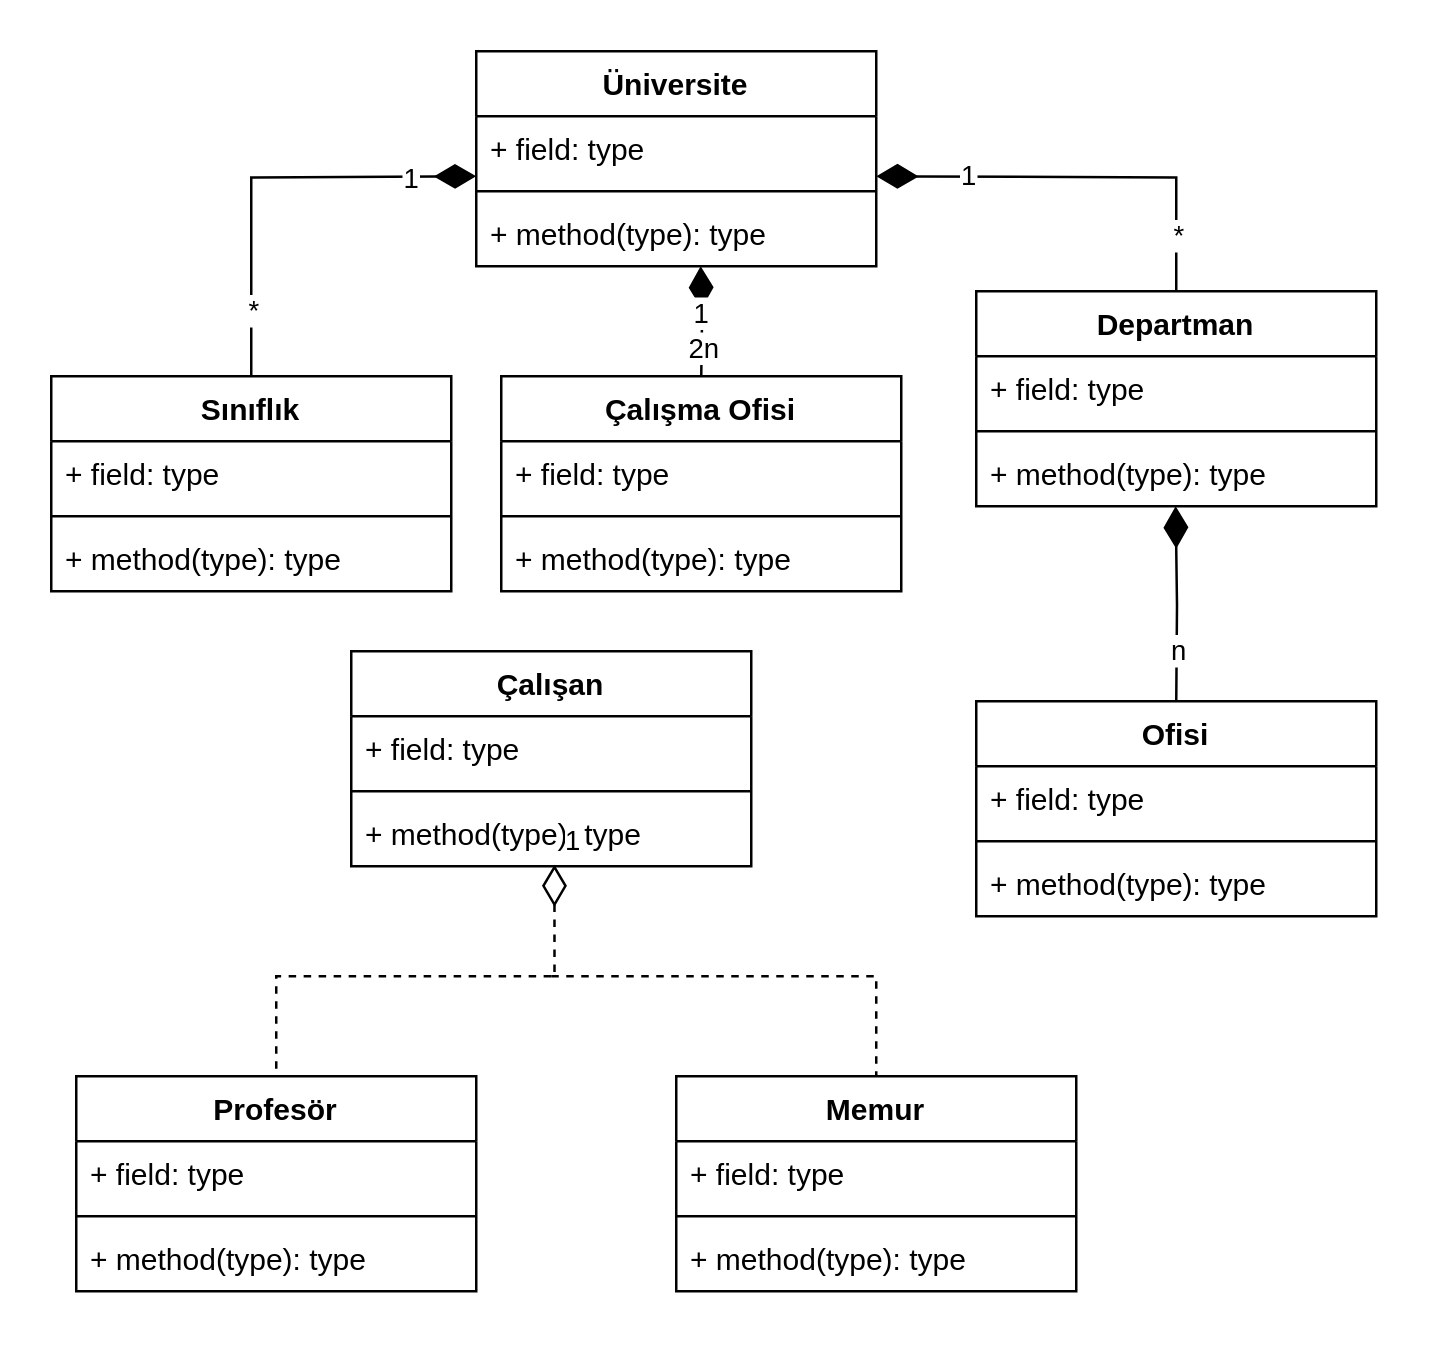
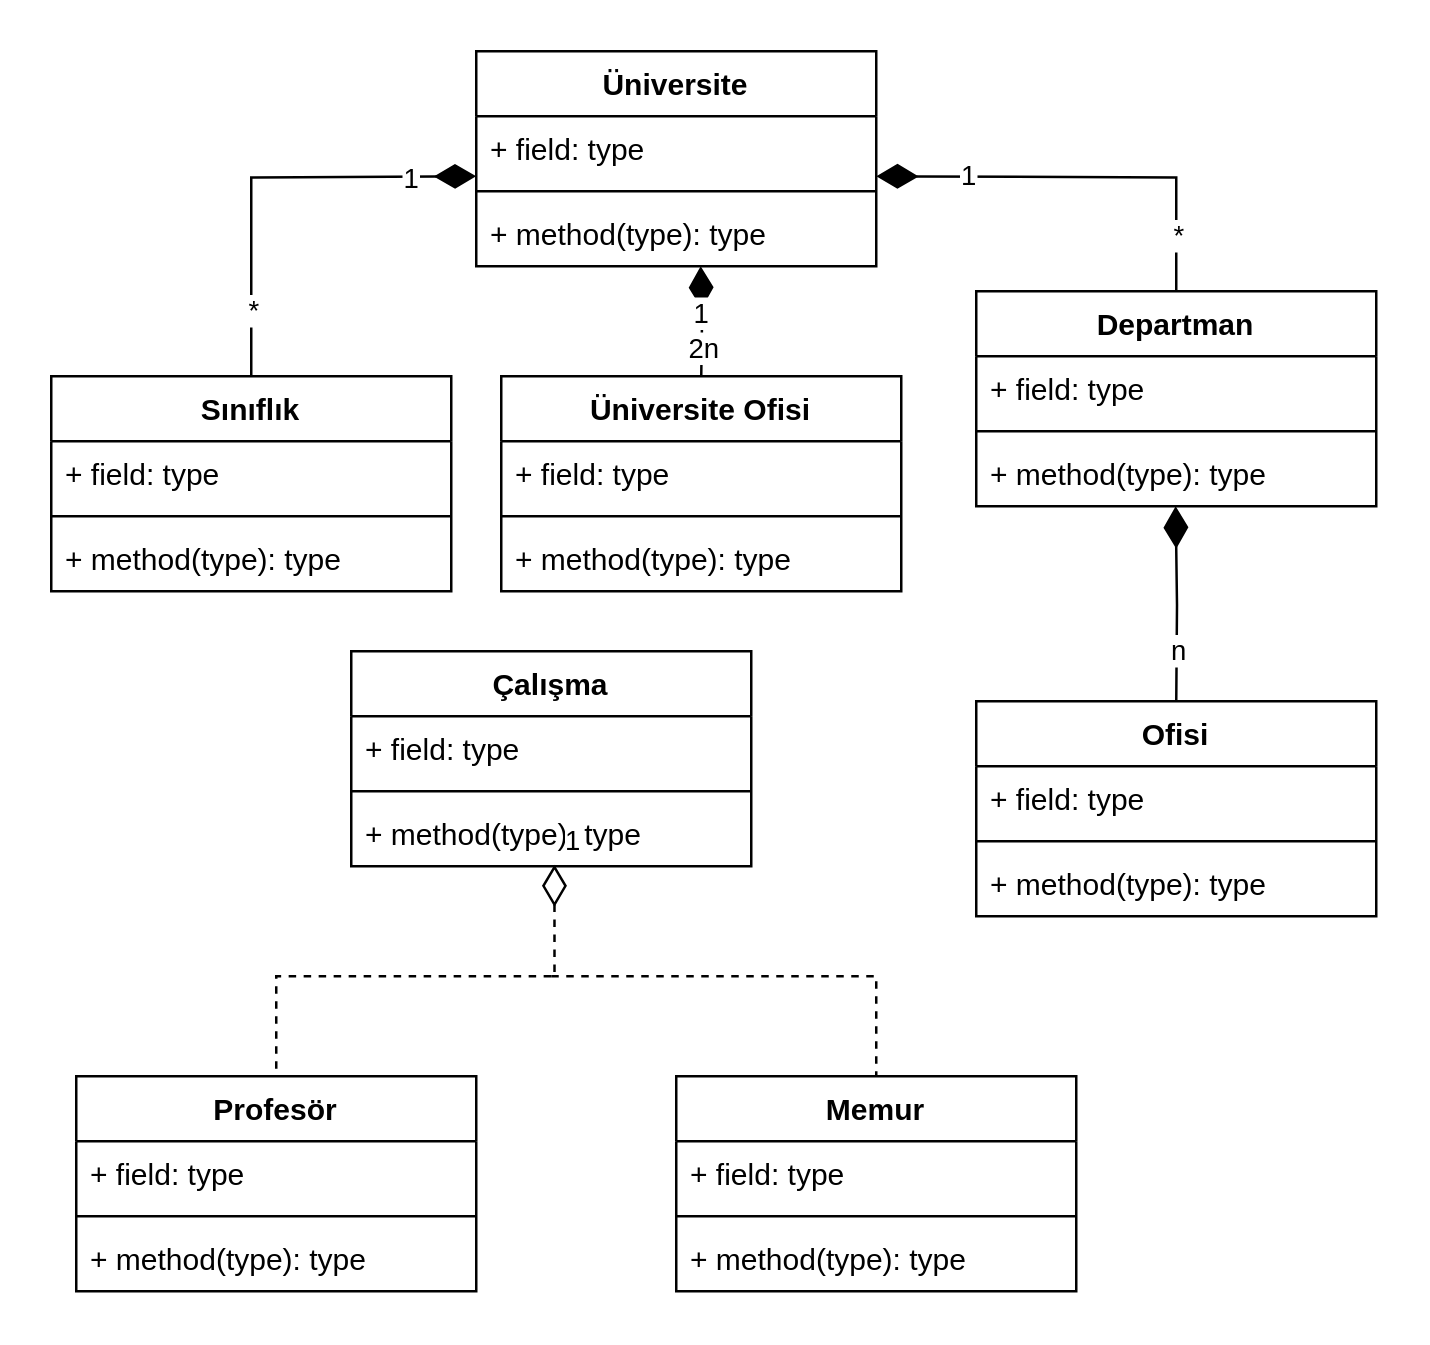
  <mxCell id="0" />
  <mxCell id="1" parent="0" />
  <mxCell id="2" value="Üniversite" style="swimlane;fontStyle=1;align=center;verticalAlign=top;childLayout=stackLayout;horizontal=1;startSize=26;horizontalStack=0;resizeParent=1;resizeParentMax=0;resizeLast=0;collapsible=1;marginBottom=0;" parent="1" vertex="1"><mxGeometry x="190" y="20" width="160" height="86" as="geometry" /></mxCell>
  <mxCell id="3" value="+ field: type" style="text;strokeColor=none;fillColor=none;align=left;verticalAlign=top;spacingLeft=4;spacingRight=4;overflow=hidden;rotatable=0;points=[[0,0.5],[1,0.5]];portConstraint=eastwest;" parent="2" vertex="1"><mxGeometry y="26" width="160" height="26" as="geometry" /></mxCell>
  <mxCell id="4" value="" style="line;strokeWidth=1;fillColor=none;align=left;verticalAlign=middle;spacingTop=-1;spacingLeft=3;spacingRight=3;rotatable=0;labelPosition=right;points=[];portConstraint=eastwest;" parent="2" vertex="1"><mxGeometry y="52" width="160" height="8" as="geometry" /></mxCell>
  <mxCell id="5" value="+ method(type): type" style="text;strokeColor=none;fillColor=none;align=left;verticalAlign=top;spacingLeft=4;spacingRight=4;overflow=hidden;rotatable=0;points=[[0,0.5],[1,0.5]];portConstraint=eastwest;" parent="2" vertex="1"><mxGeometry y="60" width="160" height="26" as="geometry" /></mxCell>
  <mxCell id="6" value="" style="endArrow=close;html=1;endSize=12;startArrow=diamondThin;startSize=14;startFill=1;edgeStyle=orthogonalEdgeStyle;align=left;verticalAlign=bottom;rounded=0;entryX=0.5;entryY=0;entryDx=0;entryDy=0;" parent="1" target="12" edge="1"><mxGeometry x="-1" y="10" relative="1" as="geometry"><mxPoint x="279.76" y="106" as="sourcePoint" /><mxPoint x="279.76" y="180" as="targetPoint" /><Array as="points" /><mxPoint as="offset" /></mxGeometry></mxCell>
  <mxCell id="7" value="2n" style="edgeLabel;html=1;align=center;verticalAlign=middle;resizable=0;points=[];" parent="6" vertex="1" connectable="0"><mxGeometry x="0.631" y="1" relative="1" as="geometry"><mxPoint x="-1" y="-3" as="offset" /></mxGeometry></mxCell>
  <mxCell id="8" value="1" style="edgeLabel;html=1;align=center;verticalAlign=middle;resizable=0;points=[];" vertex="1" connectable="0" parent="6"><mxGeometry x="-0.185" y="-1" relative="1" as="geometry"><mxPoint as="offset" /></mxGeometry></mxCell>
  <mxCell id="9" value="" style="endArrow=close;html=1;endSize=12;startArrow=diamondThin;startSize=14;startFill=1;edgeStyle=orthogonalEdgeStyle;align=left;verticalAlign=bottom;rounded=0;entryX=0.5;entryY=0;entryDx=0;entryDy=0;" parent="1" target="16" edge="1"><mxGeometry x="-1" y="3" relative="1" as="geometry"><mxPoint x="350" y="70" as="sourcePoint" /><mxPoint x="470" y="110" as="targetPoint" /></mxGeometry></mxCell>
  <mxCell id="10" value="*" style="edgeLabel;html=1;align=center;verticalAlign=middle;resizable=0;points=[];" parent="9" vertex="1" connectable="0"><mxGeometry x="0.883" y="2" relative="1" as="geometry"><mxPoint x="-2" y="-13" as="offset" /></mxGeometry></mxCell>
  <mxCell id="11" value="1" style="edgeLabel;html=1;align=center;verticalAlign=middle;resizable=0;points=[];" vertex="1" connectable="0" parent="9"><mxGeometry x="-0.568" y="1" relative="1" as="geometry"><mxPoint as="offset" /></mxGeometry></mxCell>
- <mxCell id="12" value="Çalışma Ofisi" style="swimlane;fontStyle=1;align=center;verticalAlign=top;childLayout=stackLayout;horizontal=1;startSize=26;horizontalStack=0;resizeParent=1;resizeParentMax=0;resizeLast=0;collapsible=1;marginBottom=0;" parent="1" vertex="1"><mxGeometry x="200" y="150" width="160" height="86" as="geometry" /></mxCell>
+ <mxCell id="12" value="Üniversite Ofisi" style="swimlane;fontStyle=1;align=center;verticalAlign=top;childLayout=stackLayout;horizontal=1;startSize=26;horizontalStack=0;resizeParent=1;resizeParentMax=0;resizeLast=0;collapsible=1;marginBottom=0;" parent="1" vertex="1"><mxGeometry x="200" y="150" width="160" height="86" as="geometry" /></mxCell>
  <mxCell id="13" value="+ field: type" style="text;strokeColor=none;fillColor=none;align=left;verticalAlign=top;spacingLeft=4;spacingRight=4;overflow=hidden;rotatable=0;points=[[0,0.5],[1,0.5]];portConstraint=eastwest;" parent="12" vertex="1"><mxGeometry y="26" width="160" height="26" as="geometry" /></mxCell>
  <mxCell id="14" value="" style="line;strokeWidth=1;fillColor=none;align=left;verticalAlign=middle;spacingTop=-1;spacingLeft=3;spacingRight=3;rotatable=0;labelPosition=right;points=[];portConstraint=eastwest;" parent="12" vertex="1"><mxGeometry y="52" width="160" height="8" as="geometry" /></mxCell>
  <mxCell id="15" value="+ method(type): type" style="text;strokeColor=none;fillColor=none;align=left;verticalAlign=top;spacingLeft=4;spacingRight=4;overflow=hidden;rotatable=0;points=[[0,0.5],[1,0.5]];portConstraint=eastwest;" parent="12" vertex="1"><mxGeometry y="60" width="160" height="26" as="geometry" /></mxCell>
  <mxCell id="16" value="Departman" style="swimlane;fontStyle=1;align=center;verticalAlign=top;childLayout=stackLayout;horizontal=1;startSize=26;horizontalStack=0;resizeParent=1;resizeParentMax=0;resizeLast=0;collapsible=1;marginBottom=0;" parent="1" vertex="1"><mxGeometry x="390" y="116" width="160" height="86" as="geometry" /></mxCell>
  <mxCell id="17" value="+ field: type" style="text;strokeColor=none;fillColor=none;align=left;verticalAlign=top;spacingLeft=4;spacingRight=4;overflow=hidden;rotatable=0;points=[[0,0.5],[1,0.5]];portConstraint=eastwest;" parent="16" vertex="1"><mxGeometry y="26" width="160" height="26" as="geometry" /></mxCell>
  <mxCell id="18" value="" style="line;strokeWidth=1;fillColor=none;align=left;verticalAlign=middle;spacingTop=-1;spacingLeft=3;spacingRight=3;rotatable=0;labelPosition=right;points=[];portConstraint=eastwest;" parent="16" vertex="1"><mxGeometry y="52" width="160" height="8" as="geometry" /></mxCell>
  <mxCell id="19" value="+ method(type): type" style="text;strokeColor=none;fillColor=none;align=left;verticalAlign=top;spacingLeft=4;spacingRight=4;overflow=hidden;rotatable=0;points=[[0,0.5],[1,0.5]];portConstraint=eastwest;" parent="16" vertex="1"><mxGeometry y="60" width="160" height="26" as="geometry" /></mxCell>
  <mxCell id="20" value="" style="endArrow=close;html=1;endSize=12;startArrow=diamondThin;startSize=14;startFill=1;edgeStyle=orthogonalEdgeStyle;align=left;verticalAlign=bottom;rounded=0;entryX=0.5;entryY=0;entryDx=0;entryDy=0;" parent="1" target="23" edge="1"><mxGeometry x="-1" y="3" relative="1" as="geometry"><mxPoint x="190" y="70" as="sourcePoint" /><mxPoint x="70" y="124" as="targetPoint" /></mxGeometry></mxCell>
  <mxCell id="21" value="*" style="edgeLabel;html=1;align=center;verticalAlign=middle;resizable=0;points=[];" parent="20" vertex="1" connectable="0"><mxGeometry x="0.862" y="1" relative="1" as="geometry"><mxPoint x="-1" y="-15" as="offset" /></mxGeometry></mxCell>
  <mxCell id="22" value="1" style="edgeLabel;html=1;align=center;verticalAlign=middle;resizable=0;points=[];" vertex="1" connectable="0" parent="20"><mxGeometry x="-0.684" relative="1" as="geometry"><mxPoint as="offset" /></mxGeometry></mxCell>
  <mxCell id="23" value="Sınıflık" style="swimlane;fontStyle=1;align=center;verticalAlign=top;childLayout=stackLayout;horizontal=1;startSize=26;horizontalStack=0;resizeParent=1;resizeParentMax=0;resizeLast=0;collapsible=1;marginBottom=0;" parent="1" vertex="1"><mxGeometry x="20" y="150" width="160" height="86" as="geometry" /></mxCell>
  <mxCell id="24" value="+ field: type" style="text;strokeColor=none;fillColor=none;align=left;verticalAlign=top;spacingLeft=4;spacingRight=4;overflow=hidden;rotatable=0;points=[[0,0.5],[1,0.5]];portConstraint=eastwest;" parent="23" vertex="1"><mxGeometry y="26" width="160" height="26" as="geometry" /></mxCell>
  <mxCell id="25" value="" style="line;strokeWidth=1;fillColor=none;align=left;verticalAlign=middle;spacingTop=-1;spacingLeft=3;spacingRight=3;rotatable=0;labelPosition=right;points=[];portConstraint=eastwest;" parent="23" vertex="1"><mxGeometry y="52" width="160" height="8" as="geometry" /></mxCell>
  <mxCell id="26" value="+ method(type): type" style="text;strokeColor=none;fillColor=none;align=left;verticalAlign=top;spacingLeft=4;spacingRight=4;overflow=hidden;rotatable=0;points=[[0,0.5],[1,0.5]];portConstraint=eastwest;" parent="23" vertex="1"><mxGeometry y="60" width="160" height="26" as="geometry" /></mxCell>
  <mxCell id="27" value="" style="endArrow=close;html=1;endSize=12;startArrow=diamondThin;startSize=14;startFill=1;edgeStyle=orthogonalEdgeStyle;align=left;verticalAlign=bottom;rounded=0;entryX=0.5;entryY=0;entryDx=0;entryDy=0;" parent="1" target="29" edge="1"><mxGeometry x="-1" y="10" relative="1" as="geometry"><mxPoint x="469.76" y="202" as="sourcePoint" /><mxPoint x="469.76" y="276" as="targetPoint" /><Array as="points" /><mxPoint as="offset" /></mxGeometry></mxCell>
  <mxCell id="28" value="n" style="edgeLabel;html=1;align=center;verticalAlign=middle;resizable=0;points=[];" parent="27" vertex="1" connectable="0"><mxGeometry x="0.639" relative="1" as="geometry"><mxPoint y="-6" as="offset" /></mxGeometry></mxCell>
  <mxCell id="29" value="Ofisi&#10;" style="swimlane;fontStyle=1;align=center;verticalAlign=top;childLayout=stackLayout;horizontal=1;startSize=26;horizontalStack=0;resizeParent=1;resizeParentMax=0;resizeLast=0;collapsible=1;marginBottom=0;" parent="1" vertex="1"><mxGeometry x="390" y="280" width="160" height="86" as="geometry" /></mxCell>
  <mxCell id="30" value="+ field: type" style="text;strokeColor=none;fillColor=none;align=left;verticalAlign=top;spacingLeft=4;spacingRight=4;overflow=hidden;rotatable=0;points=[[0,0.5],[1,0.5]];portConstraint=eastwest;" parent="29" vertex="1"><mxGeometry y="26" width="160" height="26" as="geometry" /></mxCell>
  <mxCell id="31" value="" style="line;strokeWidth=1;fillColor=none;align=left;verticalAlign=middle;spacingTop=-1;spacingLeft=3;spacingRight=3;rotatable=0;labelPosition=right;points=[];portConstraint=eastwest;" parent="29" vertex="1"><mxGeometry y="52" width="160" height="8" as="geometry" /></mxCell>
  <mxCell id="32" value="+ method(type): type" style="text;strokeColor=none;fillColor=none;align=left;verticalAlign=top;spacingLeft=4;spacingRight=4;overflow=hidden;rotatable=0;points=[[0,0.5],[1,0.5]];portConstraint=eastwest;" parent="29" vertex="1"><mxGeometry y="60" width="160" height="26" as="geometry" /></mxCell>
- <mxCell id="33" value="Çalışan" style="swimlane;fontStyle=1;align=center;verticalAlign=top;childLayout=stackLayout;horizontal=1;startSize=26;horizontalStack=0;resizeParent=1;resizeParentMax=0;resizeLast=0;collapsible=1;marginBottom=0;" parent="1" vertex="1"><mxGeometry x="140" y="260" width="160" height="86" as="geometry" /></mxCell>
+ <mxCell id="33" value="Çalışma" style="swimlane;fontStyle=1;align=center;verticalAlign=top;childLayout=stackLayout;horizontal=1;startSize=26;horizontalStack=0;resizeParent=1;resizeParentMax=0;resizeLast=0;collapsible=1;marginBottom=0;" parent="1" vertex="1"><mxGeometry x="140" y="260" width="160" height="86" as="geometry" /></mxCell>
  <mxCell id="34" value="+ field: type" style="text;strokeColor=none;fillColor=none;align=left;verticalAlign=top;spacingLeft=4;spacingRight=4;overflow=hidden;rotatable=0;points=[[0,0.5],[1,0.5]];portConstraint=eastwest;" parent="33" vertex="1"><mxGeometry y="26" width="160" height="26" as="geometry" /></mxCell>
  <mxCell id="35" value="" style="line;strokeWidth=1;fillColor=none;align=left;verticalAlign=middle;spacingTop=-1;spacingLeft=3;spacingRight=3;rotatable=0;labelPosition=right;points=[];portConstraint=eastwest;" parent="33" vertex="1"><mxGeometry y="52" width="160" height="8" as="geometry" /></mxCell>
  <mxCell id="36" value="+ method(type): type" style="text;strokeColor=none;fillColor=none;align=left;verticalAlign=top;spacingLeft=4;spacingRight=4;overflow=hidden;rotatable=0;points=[[0,0.5],[1,0.5]];portConstraint=eastwest;" parent="33" vertex="1"><mxGeometry y="60" width="160" height="26" as="geometry" /></mxCell>
  <mxCell id="37" value="Profesör" style="swimlane;fontStyle=1;align=center;verticalAlign=top;childLayout=stackLayout;horizontal=1;startSize=26;horizontalStack=0;resizeParent=1;resizeParentMax=0;resizeLast=0;collapsible=1;marginBottom=0;" parent="1" vertex="1"><mxGeometry x="30" y="430" width="160" height="86" as="geometry" /></mxCell>
  <mxCell id="38" value="+ field: type" style="text;strokeColor=none;fillColor=none;align=left;verticalAlign=top;spacingLeft=4;spacingRight=4;overflow=hidden;rotatable=0;points=[[0,0.5],[1,0.5]];portConstraint=eastwest;" parent="37" vertex="1"><mxGeometry y="26" width="160" height="26" as="geometry" /></mxCell>
  <mxCell id="39" value="" style="line;strokeWidth=1;fillColor=none;align=left;verticalAlign=middle;spacingTop=-1;spacingLeft=3;spacingRight=3;rotatable=0;labelPosition=right;points=[];portConstraint=eastwest;" parent="37" vertex="1"><mxGeometry y="52" width="160" height="8" as="geometry" /></mxCell>
  <mxCell id="40" value="+ method(type): type" style="text;strokeColor=none;fillColor=none;align=left;verticalAlign=top;spacingLeft=4;spacingRight=4;overflow=hidden;rotatable=0;points=[[0,0.5],[1,0.5]];portConstraint=eastwest;" parent="37" vertex="1"><mxGeometry y="60" width="160" height="26" as="geometry" /></mxCell>
  <mxCell id="41" value="Memur&#10;" style="swimlane;fontStyle=1;align=center;verticalAlign=top;childLayout=stackLayout;horizontal=1;startSize=26;horizontalStack=0;resizeParent=1;resizeParentMax=0;resizeLast=0;collapsible=1;marginBottom=0;" parent="1" vertex="1"><mxGeometry x="270" y="430" width="160" height="86" as="geometry" /></mxCell>
  <mxCell id="42" value="+ field: type" style="text;strokeColor=none;fillColor=none;align=left;verticalAlign=top;spacingLeft=4;spacingRight=4;overflow=hidden;rotatable=0;points=[[0,0.5],[1,0.5]];portConstraint=eastwest;" parent="41" vertex="1"><mxGeometry y="26" width="160" height="26" as="geometry" /></mxCell>
  <mxCell id="43" value="" style="line;strokeWidth=1;fillColor=none;align=left;verticalAlign=middle;spacingTop=-1;spacingLeft=3;spacingRight=3;rotatable=0;labelPosition=right;points=[];portConstraint=eastwest;" parent="41" vertex="1"><mxGeometry y="52" width="160" height="8" as="geometry" /></mxCell>
  <mxCell id="44" value="+ method(type): type" style="text;strokeColor=none;fillColor=none;align=left;verticalAlign=top;spacingLeft=4;spacingRight=4;overflow=hidden;rotatable=0;points=[[0,0.5],[1,0.5]];portConstraint=eastwest;" parent="41" vertex="1"><mxGeometry y="60" width="160" height="26" as="geometry" /></mxCell>
  <mxCell id="45" value="1" style="endArrow=close;html=1;endSize=12;startArrow=diamondThin;startSize=14;startFill=0;edgeStyle=orthogonalEdgeStyle;align=left;verticalAlign=bottom;rounded=0;dashed=1;exitX=0.508;exitY=0.975;exitDx=0;exitDy=0;exitPerimeter=0;entryX=0.5;entryY=0;entryDx=0;entryDy=0;" parent="1" source="36" target="37" edge="1"><mxGeometry x="-1" y="3" relative="1" as="geometry"><mxPoint x="250" y="390" as="sourcePoint" /><mxPoint x="410" y="390" as="targetPoint" /><Array as="points"><mxPoint x="221" y="390" /><mxPoint x="110" y="390" /></Array></mxGeometry></mxCell>
  <mxCell id="46" value="" style="endArrow=close;endFill=1;endSize=12;html=1;rounded=0;dashed=1;entryX=0.5;entryY=0;entryDx=0;entryDy=0;" parent="1" target="41" edge="1"><mxGeometry width="160" relative="1" as="geometry"><mxPoint x="220" y="390" as="sourcePoint" /><mxPoint x="340" y="390" as="targetPoint" /><Array as="points"><mxPoint x="350" y="390" /></Array></mxGeometry></mxCell>
